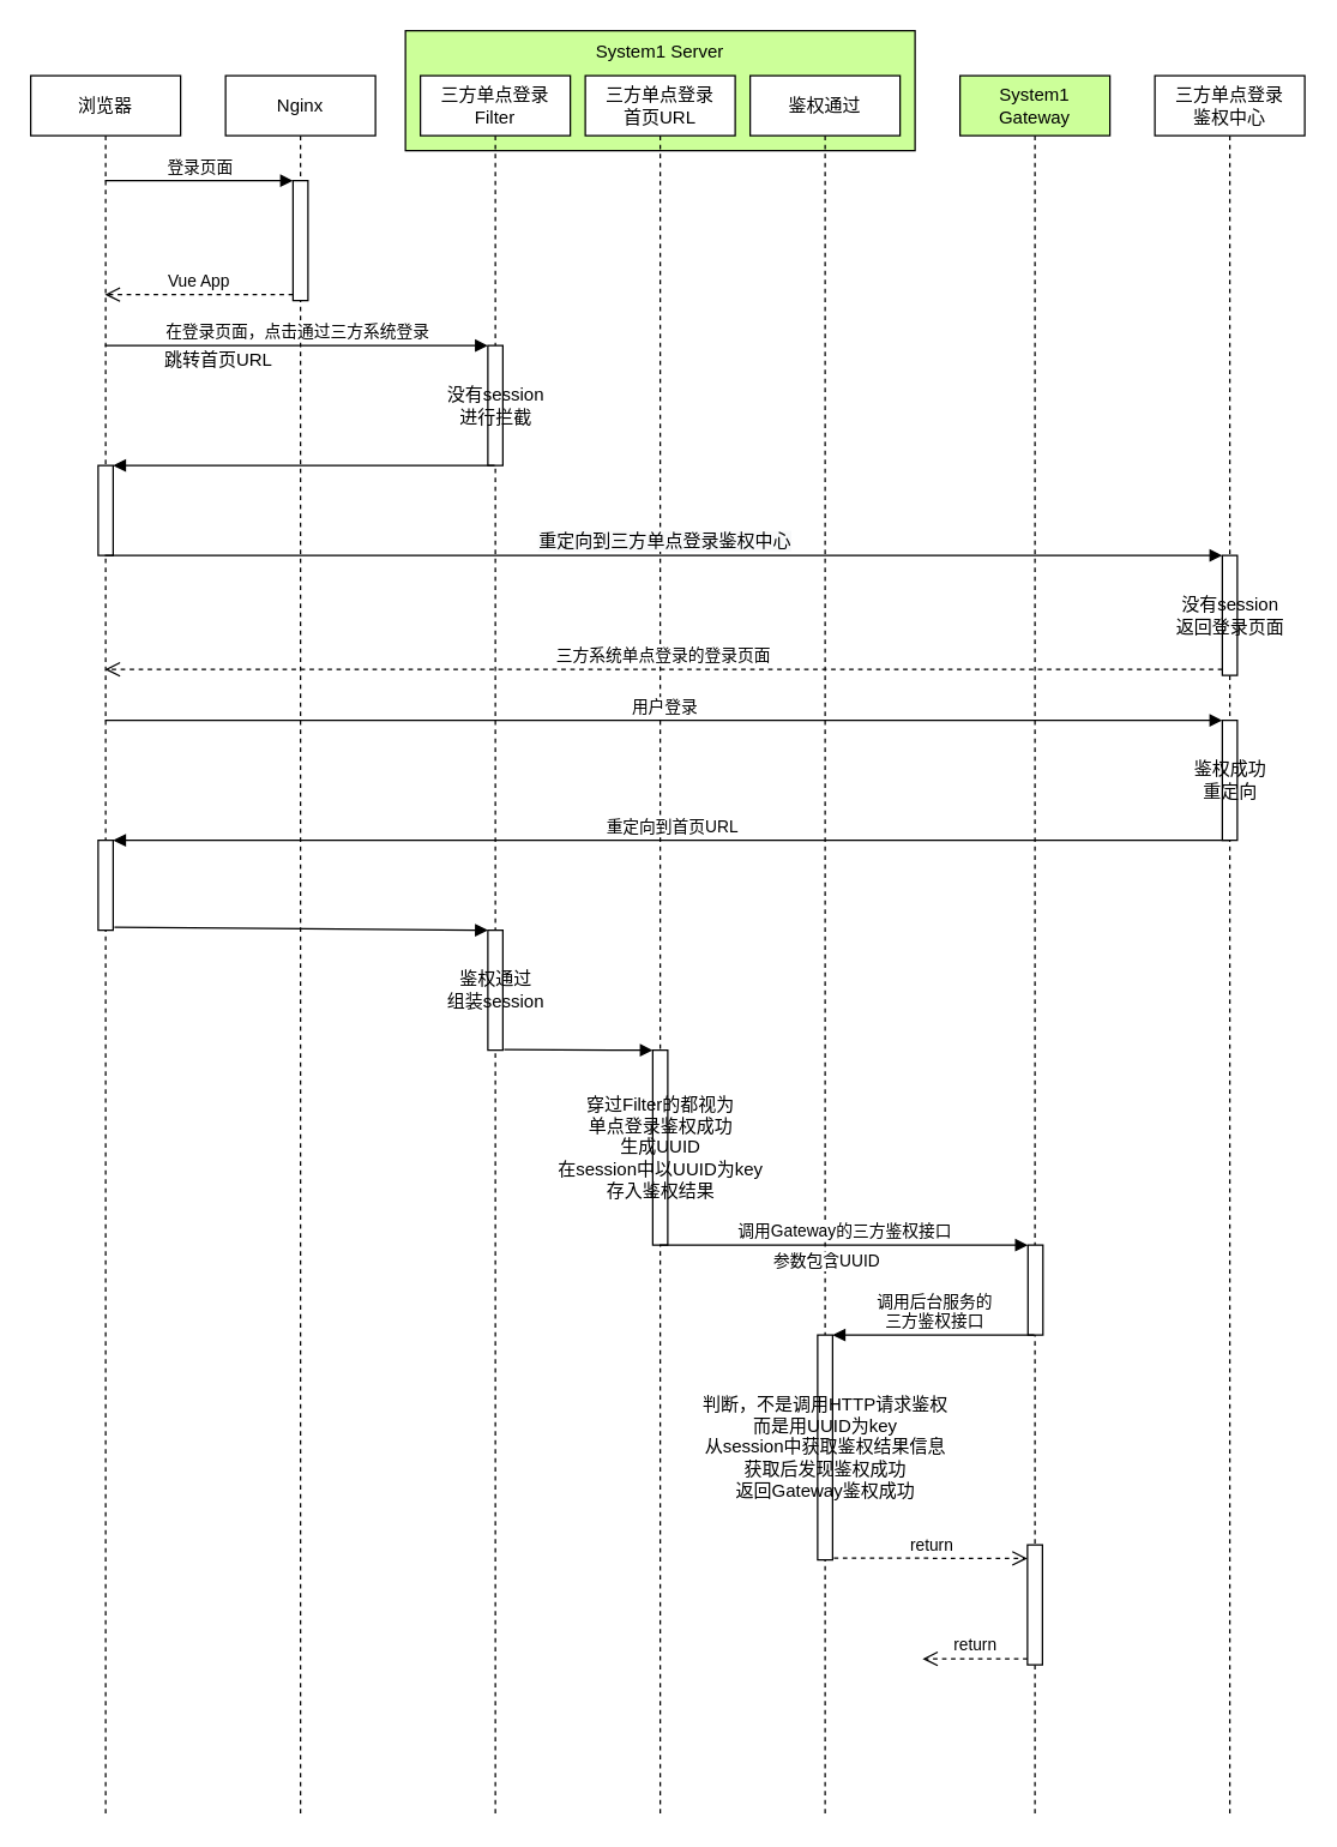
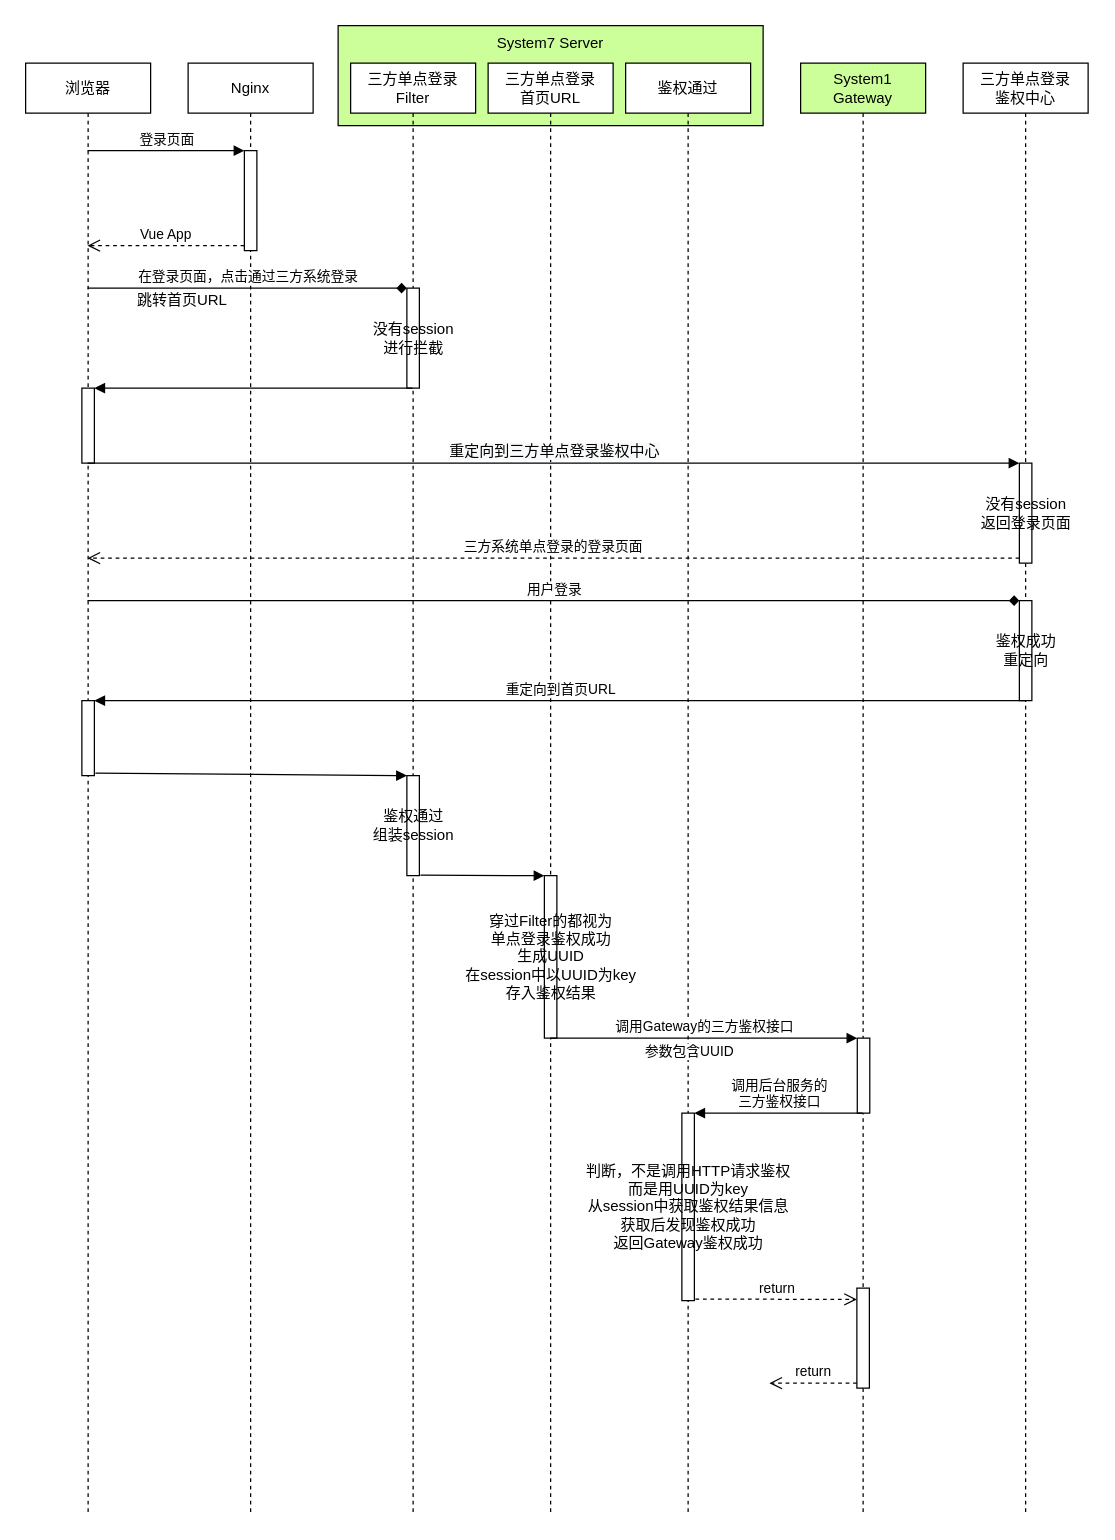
  <mxCell id="0" />
  <mxCell id="1" parent="0" />
- <mxCell id="2" value="System1 Server" style="rounded=0;whiteSpace=wrap;html=1;verticalAlign=top;fillColor=#CCFF99;" vertex="1" parent="1"><mxGeometry x="270" y="20" width="340" height="80" as="geometry" /></mxCell>
+ <mxCell id="2" value="System7 Server" style="rounded=0;whiteSpace=wrap;html=1;verticalAlign=top;fillColor=#CCFF99;" vertex="1" parent="1"><mxGeometry x="270" y="20" width="340" height="80" as="geometry" /></mxCell>
  <mxCell id="3" value="浏览器" style="shape=umlLifeline;perimeter=lifelinePerimeter;whiteSpace=wrap;html=1;container=1;collapsible=0;recursiveResize=0;outlineConnect=0;" parent="1" vertex="1"><mxGeometry x="20" y="50" width="100" height="1160" as="geometry" /></mxCell>
  <mxCell id="4" value="" style="html=1;points=[];perimeter=orthogonalPerimeter;" vertex="1" parent="3"><mxGeometry x="45" y="260" width="10" height="60" as="geometry" /></mxCell>
  <mxCell id="5" value="" style="html=1;points=[];perimeter=orthogonalPerimeter;" vertex="1" parent="3"><mxGeometry x="45" y="510" width="10" height="60" as="geometry" /></mxCell>
  <mxCell id="6" value="Nginx" style="shape=umlLifeline;perimeter=lifelinePerimeter;whiteSpace=wrap;html=1;container=1;collapsible=0;recursiveResize=0;outlineConnect=0;" parent="1" vertex="1"><mxGeometry x="150" y="50" width="100" height="1160" as="geometry" /></mxCell>
  <mxCell id="7" value="" style="html=1;points=[];perimeter=orthogonalPerimeter;" vertex="1" parent="6"><mxGeometry x="45" y="70" width="10" height="80" as="geometry" /></mxCell>
  <mxCell id="8" value="三方单点登录&lt;br&gt;Filter" style="shape=umlLifeline;perimeter=lifelinePerimeter;whiteSpace=wrap;html=1;container=1;collapsible=0;recursiveResize=0;outlineConnect=0;" parent="1" vertex="1"><mxGeometry x="280" y="50" width="100" height="1160" as="geometry" /></mxCell>
  <mxCell id="9" value="没有session&lt;br&gt;进行拦截" style="html=1;points=[];perimeter=orthogonalPerimeter;" vertex="1" parent="8"><mxGeometry x="45" y="180" width="10" height="80" as="geometry" /></mxCell>
  <mxCell id="10" value="鉴权通过&lt;br&gt;组装session" style="html=1;points=[];perimeter=orthogonalPerimeter;fillColor=#FFFFFF;" vertex="1" parent="8"><mxGeometry x="45" y="570" width="10" height="80" as="geometry" /></mxCell>
  <mxCell id="11" value="三方单点登录&lt;br&gt;首页URL" style="shape=umlLifeline;perimeter=lifelinePerimeter;whiteSpace=wrap;html=1;container=1;collapsible=0;recursiveResize=0;outlineConnect=0;" parent="1" vertex="1"><mxGeometry x="390" y="50" width="100" height="1160" as="geometry" /></mxCell>
  <mxCell id="12" value="穿过Filter的都视为&lt;br&gt;单点登录鉴权成功&lt;br&gt;生成UUID&lt;br&gt;在session中以UUID为key&lt;br&gt;存入鉴权结果" style="html=1;points=[];perimeter=orthogonalPerimeter;fillColor=#FFFFFF;" vertex="1" parent="11"><mxGeometry x="45" y="650" width="10" height="130" as="geometry" /></mxCell>
  <mxCell id="13" value="三方单点登录&lt;br&gt;鉴权中心" style="shape=umlLifeline;perimeter=lifelinePerimeter;whiteSpace=wrap;html=1;container=1;collapsible=0;recursiveResize=0;outlineConnect=0;" parent="1" vertex="1"><mxGeometry x="770" y="50" width="100" height="1160" as="geometry" /></mxCell>
  <mxCell id="14" value="没有session&lt;br&gt;返回登录页面" style="html=1;points=[];perimeter=orthogonalPerimeter;" vertex="1" parent="13"><mxGeometry x="45" y="320" width="10" height="80" as="geometry" /></mxCell>
  <mxCell id="15" value="鉴权成功&lt;br&gt;重定向" style="html=1;points=[];perimeter=orthogonalPerimeter;" vertex="1" parent="13"><mxGeometry x="45" y="430" width="10" height="80" as="geometry" /></mxCell>
  <mxCell id="16" value="登录页面" style="html=1;verticalAlign=bottom;endArrow=block;entryX=0;entryY=0;" edge="1" target="7" parent="1" source="3"><mxGeometry relative="1" as="geometry"><mxPoint x="125" y="120" as="sourcePoint" /></mxGeometry></mxCell>
  <mxCell id="17" value="Vue App" style="html=1;verticalAlign=bottom;endArrow=open;dashed=1;endSize=8;exitX=0;exitY=0.95;" edge="1" source="7" parent="1" target="3"><mxGeometry relative="1" as="geometry"><mxPoint x="125" y="196" as="targetPoint" /></mxGeometry></mxCell>
- <mxCell id="18" value="在登录页面，点击通过三方系统登录" style="html=1;verticalAlign=bottom;endArrow=block;entryX=0;entryY=0;" edge="1" target="9" parent="1" source="3"><mxGeometry relative="1" as="geometry"><mxPoint x="255" y="230" as="sourcePoint" /></mxGeometry></mxCell>
+ <mxCell id="18" value="在登录页面，点击通过三方系统登录" style="html=1;verticalAlign=bottom;endArrow=diamond;entryX=0;entryY=0;" edge="1" target="9" parent="1" source="3"><mxGeometry relative="1" as="geometry"><mxPoint x="255" y="230" as="sourcePoint" /></mxGeometry></mxCell>
  <mxCell id="19" value="跳转首页URL" style="text;html=1;align=center;verticalAlign=middle;resizable=0;points=[];autosize=1;" vertex="1" parent="1"><mxGeometry x="100" y="230" width="90" height="20" as="geometry" /></mxCell>
  <mxCell id="20" value="" style="html=1;verticalAlign=bottom;endArrow=block;entryX=1;entryY=0;" edge="1" target="4" parent="1" source="8"><mxGeometry relative="1" as="geometry"><mxPoint x="135" y="310" as="sourcePoint" /></mxGeometry></mxCell>
  <mxCell id="21" value="&lt;span style=&quot;font-size: 12px ; background-color: rgb(248 , 249 , 250)&quot;&gt;重定向到三方&lt;/span&gt;&lt;span style=&quot;font-size: 12px ; background-color: rgb(248 , 249 , 250)&quot;&gt;单点登录鉴权中心&lt;/span&gt;" style="html=1;verticalAlign=bottom;endArrow=block;entryX=0;entryY=0;" edge="1" target="14" parent="1" source="3"><mxGeometry relative="1" as="geometry"><mxPoint x="515" y="370" as="sourcePoint" /></mxGeometry></mxCell>
  <mxCell id="22" value="三方系统单点登录的登录页面" style="html=1;verticalAlign=bottom;endArrow=open;dashed=1;endSize=8;exitX=0;exitY=0.95;" edge="1" source="14" parent="1" target="3"><mxGeometry relative="1" as="geometry"><mxPoint x="515" y="446" as="targetPoint" /></mxGeometry></mxCell>
- <mxCell id="23" value="用户登录" style="html=1;verticalAlign=bottom;endArrow=block;entryX=0;entryY=0;" edge="1" target="15" parent="1" source="3"><mxGeometry relative="1" as="geometry"><mxPoint x="515" y="480" as="sourcePoint" /></mxGeometry></mxCell>
+ <mxCell id="23" value="用户登录" style="html=1;verticalAlign=bottom;endArrow=diamond;entryX=0;entryY=0;" edge="1" target="15" parent="1" source="3"><mxGeometry relative="1" as="geometry"><mxPoint x="515" y="480" as="sourcePoint" /></mxGeometry></mxCell>
  <mxCell id="24" value="重定向到首页URL" style="html=1;verticalAlign=bottom;endArrow=block;entryX=1;entryY=0;" edge="1" target="5" parent="1" source="13"><mxGeometry relative="1" as="geometry"><mxPoint x="135" y="560" as="sourcePoint" /></mxGeometry></mxCell>
  <mxCell id="25" value="System1&lt;br&gt;Gateway" style="shape=umlLifeline;perimeter=lifelinePerimeter;whiteSpace=wrap;html=1;container=1;collapsible=0;recursiveResize=0;outlineConnect=0;fillColor=#CCFF99;" vertex="1" parent="1"><mxGeometry x="640" y="50" width="100" height="1160" as="geometry" /></mxCell>
  <mxCell id="26" value="" style="html=1;points=[];perimeter=orthogonalPerimeter;fillColor=#FFFFFF;" vertex="1" parent="25"><mxGeometry x="45.33" y="780" width="10" height="60" as="geometry" /></mxCell>
  <mxCell id="27" value="" style="html=1;points=[];perimeter=orthogonalPerimeter;fillColor=#FFFFFF;" vertex="1" parent="25"><mxGeometry x="45" y="980" width="10" height="80" as="geometry" /></mxCell>
  <mxCell id="28" value="return" style="html=1;verticalAlign=bottom;endArrow=open;dashed=1;endSize=8;exitX=0;exitY=0.95;" edge="1" source="27" parent="25"><mxGeometry relative="1" as="geometry"><mxPoint x="-25" y="1056" as="targetPoint" /></mxGeometry></mxCell>
  <mxCell id="29" value="鉴权通过" style="shape=umlLifeline;perimeter=lifelinePerimeter;whiteSpace=wrap;html=1;container=1;collapsible=0;recursiveResize=0;outlineConnect=0;" vertex="1" parent="1"><mxGeometry x="500" y="50" width="100" height="1160" as="geometry" /></mxCell>
  <mxCell id="30" value="判断，不是调用HTTP请求鉴权&lt;br&gt;而是用UUID为key&lt;br&gt;从session中获取鉴权结果信息&lt;br&gt;获取后发现鉴权成功&lt;br&gt;返回Gateway鉴权成功" style="html=1;points=[];perimeter=orthogonalPerimeter;fillColor=#FFFFFF;" vertex="1" parent="29"><mxGeometry x="45" y="840" width="10" height="150" as="geometry" /></mxCell>
  <mxCell id="31" value="" style="html=1;verticalAlign=bottom;endArrow=block;entryX=0;entryY=0;exitX=1.083;exitY=0.967;exitDx=0;exitDy=0;exitPerimeter=0;" edge="1" target="10" parent="1" source="5"><mxGeometry relative="1" as="geometry"><mxPoint x="255" y="620" as="sourcePoint" /></mxGeometry></mxCell>
  <mxCell id="32" value="" style="html=1;verticalAlign=bottom;endArrow=block;entryX=0;entryY=0;exitX=1.083;exitY=0.996;exitDx=0;exitDy=0;exitPerimeter=0;" edge="1" target="12" parent="1" source="10"><mxGeometry relative="1" as="geometry"><mxPoint x="365" y="700" as="sourcePoint" /></mxGeometry></mxCell>
  <mxCell id="33" value="调用Gateway的三方鉴权接口" style="html=1;verticalAlign=bottom;endArrow=block;entryX=0;entryY=0;" edge="1" target="26" parent="1" source="11"><mxGeometry relative="1" as="geometry"><mxPoint x="579.997" y="780" as="sourcePoint" /></mxGeometry></mxCell>
  <mxCell id="34" value="参数包含UUID" style="edgeLabel;html=1;align=center;verticalAlign=middle;resizable=0;points=[];" vertex="1" connectable="0" parent="33"><mxGeometry x="0.156" y="-2" relative="1" as="geometry"><mxPoint x="-31.33" y="8" as="offset" /></mxGeometry></mxCell>
  <mxCell id="35" value="调用后台服务的&lt;br&gt;三方鉴权接口" style="html=1;verticalAlign=bottom;endArrow=block;entryX=1;entryY=0;" edge="1" target="30" parent="1" source="25"><mxGeometry relative="1" as="geometry"><mxPoint x="615" y="860" as="sourcePoint" /></mxGeometry></mxCell>
  <mxCell id="36" value="return" style="html=1;verticalAlign=bottom;endArrow=open;dashed=1;endSize=8;exitX=1.083;exitY=0.992;exitDx=0;exitDy=0;exitPerimeter=0;" edge="1" source="30" parent="1"><mxGeometry relative="1" as="geometry"><mxPoint x="685" y="1039" as="targetPoint" /></mxGeometry></mxCell>
